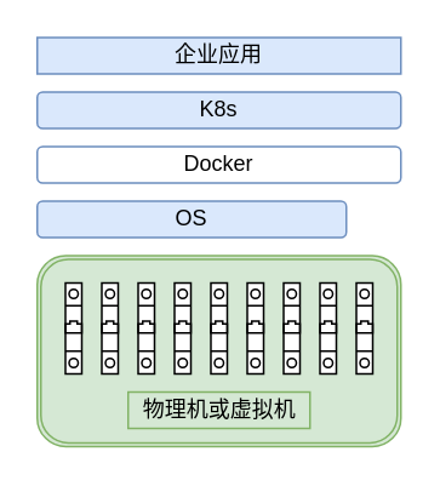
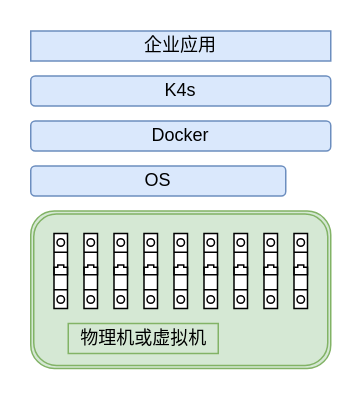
  <mxCell id="0" />
  <mxCell id="1" parent="0" />
  <mxCell id="2" value="" style="shape=ext;double=1;rounded=1;whiteSpace=wrap;html=1;fillColor=#d5e8d4;strokeColor=#82b366;" vertex="1" parent="1"><mxGeometry x="20" y="140" width="200" height="105" as="geometry" /></mxCell>
- <mxCell id="3" value="Docker" style="rounded=1;whiteSpace=wrap;html=1;fillColor=#ffffff;strokeColor=#6c8ebf;" vertex="1" parent="1"><mxGeometry x="20" y="80" width="200" height="20" as="geometry" /></mxCell>
+ <mxCell id="3" value="Docker" style="rounded=1;whiteSpace=wrap;html=1;fillColor=#dae8fc;strokeColor=#6c8ebf;" vertex="1" parent="1"><mxGeometry x="20" y="80" width="200" height="20" as="geometry" /></mxCell>
  <mxCell id="4" value="" style="verticalLabelPosition=bottom;dashed=0;shadow=0;html=1;align=center;verticalAlign=top;shape=mxgraph.cabinets.cb_1p;" vertex="1" parent="1"><mxGeometry x="35.5" y="155" width="9" height="50" as="geometry" /></mxCell>
  <mxCell id="5" value="" style="verticalLabelPosition=bottom;dashed=0;shadow=0;html=1;align=center;verticalAlign=top;shape=mxgraph.cabinets.cb_1p;" vertex="1" parent="1"><mxGeometry x="55.5" y="155" width="9" height="50" as="geometry" /></mxCell>
  <mxCell id="6" value="" style="verticalLabelPosition=bottom;dashed=0;shadow=0;html=1;align=center;verticalAlign=top;shape=mxgraph.cabinets.cb_1p;" vertex="1" parent="1"><mxGeometry x="75.5" y="155" width="9" height="50" as="geometry" /></mxCell>
  <mxCell id="7" value="" style="verticalLabelPosition=bottom;dashed=0;shadow=0;html=1;align=center;verticalAlign=top;shape=mxgraph.cabinets.cb_1p;" vertex="1" parent="1"><mxGeometry x="95.5" y="155" width="9" height="50" as="geometry" /></mxCell>
  <mxCell id="8" value="" style="verticalLabelPosition=bottom;dashed=0;shadow=0;html=1;align=center;verticalAlign=top;shape=mxgraph.cabinets.cb_1p;" vertex="1" parent="1"><mxGeometry x="115.5" y="155" width="9" height="50" as="geometry" /></mxCell>
  <mxCell id="9" value="" style="verticalLabelPosition=bottom;dashed=0;shadow=0;html=1;align=center;verticalAlign=top;shape=mxgraph.cabinets.cb_1p;" vertex="1" parent="1"><mxGeometry x="135.5" y="155" width="9" height="50" as="geometry" /></mxCell>
  <mxCell id="10" value="" style="verticalLabelPosition=bottom;dashed=0;shadow=0;html=1;align=center;verticalAlign=top;shape=mxgraph.cabinets.cb_1p;" vertex="1" parent="1"><mxGeometry x="155.5" y="155" width="9" height="50" as="geometry" /></mxCell>
  <mxCell id="11" value="" style="verticalLabelPosition=bottom;dashed=0;shadow=0;html=1;align=center;verticalAlign=top;shape=mxgraph.cabinets.cb_1p;" vertex="1" parent="1"><mxGeometry x="175.5" y="155" width="9" height="50" as="geometry" /></mxCell>
  <mxCell id="12" value="" style="verticalLabelPosition=bottom;dashed=0;shadow=0;html=1;align=center;verticalAlign=top;shape=mxgraph.cabinets.cb_1p;" vertex="1" parent="1"><mxGeometry x="195.5" y="155" width="9" height="50" as="geometry" /></mxCell>
- <mxCell id="13" value="物理机或虚拟机" style="text;html=1;resizable=0;autosize=1;align=center;verticalAlign=middle;points=[];fillColor=#d5e8d4;strokeColor=#82b366;rounded=0;" vertex="1" parent="1"><mxGeometry x="70" y="215" width="100" height="20" as="geometry" /></mxCell>
- <mxCell id="14" value="K8s" style="rounded=1;whiteSpace=wrap;html=1;fillColor=#dae8fc;strokeColor=#6c8ebf;" vertex="1" parent="1"><mxGeometry x="20" y="50" width="200" height="20" as="geometry" /></mxCell>
+ <mxCell id="13" value="物理机或虚拟机" style="text;html=1;resizable=0;autosize=1;align=center;verticalAlign=middle;points=[];fillColor=#d5e8d4;strokeColor=#82b366;rounded=0;" vertex="1" parent="1"><mxGeometry x="45" y="215" width="100" height="20" as="geometry" /></mxCell>
+ <mxCell id="14" value="K4s" style="rounded=1;whiteSpace=wrap;html=1;fillColor=#dae8fc;strokeColor=#6c8ebf;" vertex="1" parent="1"><mxGeometry x="20" y="50" width="200" height="20" as="geometry" /></mxCell>
  <mxCell id="15" value="企业应用" style="whiteSpace=wrap;html=1;fillColor=#dae8fc;strokeColor=#6c8ebf;rounded=0;" vertex="1" parent="1"><mxGeometry x="20" y="20" width="200" height="20" as="geometry" /></mxCell>
  <mxCell id="16" value="OS" style="rounded=1;whiteSpace=wrap;html=1;fillColor=#dae8fc;strokeColor=#6c8ebf;" vertex="1" parent="1"><mxGeometry x="20" y="110" width="170" height="20" as="geometry" /></mxCell>
